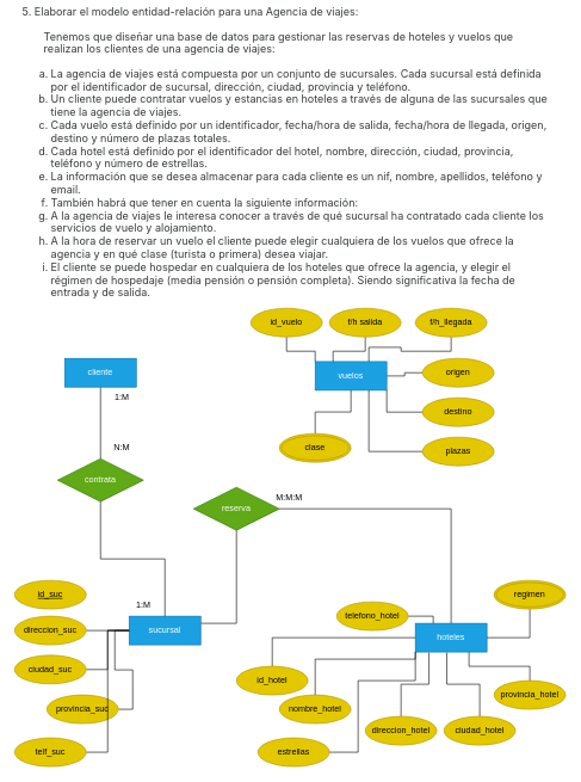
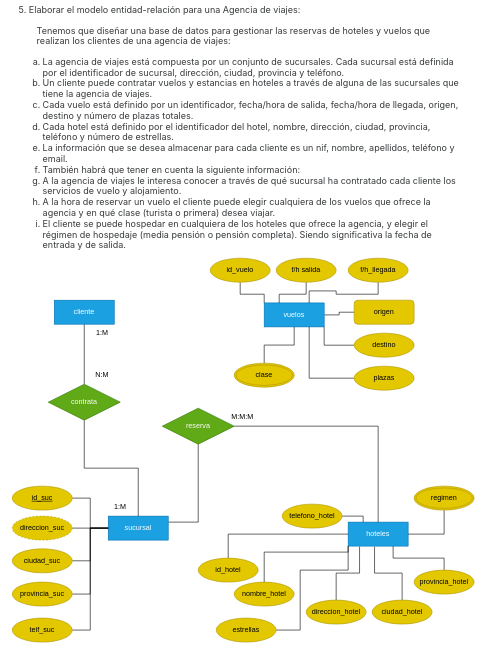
  <mxCell id="0" />
  <mxCell id="1" parent="0" />
  <mxCell id="2" value="&lt;p style=&quot;box-sizing: border-box; margin-top: 0px; margin-bottom: 1rem; color: rgb(55, 58, 60); font-family: -apple-system, BlinkMacSystemFont, &amp;quot;Segoe UI&amp;quot;, Roboto, &amp;quot;Helvetica Neue&amp;quot;, Arial, sans-serif, &amp;quot;Apple Color Emoji&amp;quot;, &amp;quot;Segoe UI Emoji&amp;quot;, &amp;quot;Segoe UI Symbol&amp;quot;; font-size: 15px; text-align: left; background-color: rgb(255, 255, 255);&quot;&gt;5. Elaborar el modelo entidad-relación para una Agencia de viajes:&lt;/p&gt;&lt;div style=&quot;box-sizing: border-box; color: rgb(55, 58, 60); font-family: -apple-system, BlinkMacSystemFont, &amp;quot;Segoe UI&amp;quot;, Roboto, &amp;quot;Helvetica Neue&amp;quot;, Arial, sans-serif, &amp;quot;Apple Color Emoji&amp;quot;, &amp;quot;Segoe UI Emoji&amp;quot;, &amp;quot;Segoe UI Symbol&amp;quot;; font-size: 15px; text-align: left; background-color: rgb(255, 255, 255); margin-left: 30px;&quot; class=&quot;editor-indent&quot;&gt;&lt;p style=&quot;box-sizing: border-box; margin-top: 0px; margin-bottom: 1rem;&quot;&gt;Tenemos que diseñar una base de datos para gestionar las reservas de hoteles y vuelos que realizan los clientes de una agencia de viajes:&lt;/p&gt;&lt;/div&gt;&lt;p style=&quot;box-sizing: border-box; margin-top: 0px; margin-bottom: 1rem; color: rgb(55, 58, 60); font-family: -apple-system, BlinkMacSystemFont, &amp;quot;Segoe UI&amp;quot;, Roboto, &amp;quot;Helvetica Neue&amp;quot;, Arial, sans-serif, &amp;quot;Apple Color Emoji&amp;quot;, &amp;quot;Segoe UI Emoji&amp;quot;, &amp;quot;Segoe UI Symbol&amp;quot;; font-size: 15px; text-align: left; background-color: rgb(255, 255, 255);&quot;&gt;&lt;/p&gt;&lt;ol style=&quot;box-sizing: border-box; margin-top: 0px; margin-bottom: 1rem; color: rgb(55, 58, 60); font-family: -apple-system, BlinkMacSystemFont, &amp;quot;Segoe UI&amp;quot;, Roboto, &amp;quot;Helvetica Neue&amp;quot;, Arial, sans-serif, &amp;quot;Apple Color Emoji&amp;quot;, &amp;quot;Segoe UI Emoji&amp;quot;, &amp;quot;Segoe UI Symbol&amp;quot;; font-size: 15px; text-align: left; background-color: rgb(255, 255, 255); list-style-type: lower-alpha;&quot;&gt;&lt;li style=&quot;box-sizing: border-box;&quot;&gt;La agencia de viajes está compuesta por un conjunto de sucursales. Cada sucursal está definida por el identificador de sucursal, dirección, ciudad, provincia y teléfono.&lt;/li&gt;&lt;li style=&quot;box-sizing: border-box;&quot;&gt;Un cliente puede contratar vuelos y estancias en hoteles a través de alguna de las sucursales que tiene la agencia de viajes.&lt;/li&gt;&lt;li style=&quot;box-sizing: border-box;&quot;&gt;Cada vuelo está definido por un identificador, fecha/hora de salida, fecha/hora de llegada, origen, destino y número de plazas totales.&lt;/li&gt;&lt;li style=&quot;box-sizing: border-box;&quot;&gt;Cada hotel está definido por el identificador del hotel, nombre, dirección, ciudad, provincia, teléfono y número de estrellas.&lt;/li&gt;&lt;li style=&quot;box-sizing: border-box;&quot;&gt;La información que se desea almacenar para cada cliente es un nif, nombre, apellidos, teléfono y email.&lt;/li&gt;&lt;li style=&quot;box-sizing: border-box;&quot;&gt;También habrá que tener en cuenta la siguiente información:&lt;/li&gt;&lt;li style=&quot;box-sizing: border-box;&quot;&gt;A la agencia de viajes le interesa conocer a través de qué sucursal ha contratado cada cliente los servicios de vuelo y alojamiento.&lt;/li&gt;&lt;li style=&quot;box-sizing: border-box;&quot;&gt;A la hora de reservar un vuelo el cliente puede elegir cualquiera de los vuelos que ofrece la agencia y en qué clase (turista o primera) desea viajar.&lt;/li&gt;&lt;li style=&quot;box-sizing: border-box;&quot;&gt;El cliente se puede hospedar en cualquiera de los hoteles que ofrece la agencia, y elegir el régimen de hospedaje (media pensión o pensión completa). Siendo significativa la fecha de entrada y de salida.&lt;/li&gt;&lt;/ol&gt;" style="text;html=1;strokeColor=none;fillColor=none;align=center;verticalAlign=middle;whiteSpace=wrap;rounded=0;" parent="1" vertex="1"><mxGeometry x="30" y="20" width="740" height="400" as="geometry" /></mxCell>
  <mxCell id="3" style="edgeStyle=orthogonalEdgeStyle;rounded=0;orthogonalLoop=1;jettySize=auto;html=1;exitX=1;exitY=0.25;exitDx=0;exitDy=0;entryX=0.5;entryY=1;entryDx=0;entryDy=0;endArrow=none;endFill=0;" parent="1" source="4" target="19" edge="1"><mxGeometry relative="1" as="geometry" /></mxCell>
  <mxCell id="4" value="sucursal" style="whiteSpace=wrap;html=1;align=center;fillColor=#1ba1e2;fontColor=#ffffff;strokeColor=#006EAF;" parent="1" vertex="1"><mxGeometry x="180" y="860" width="100" height="40" as="geometry" /></mxCell>
  <mxCell id="5" style="edgeStyle=orthogonalEdgeStyle;rounded=0;orthogonalLoop=1;jettySize=auto;html=1;exitX=1;exitY=0.5;exitDx=0;exitDy=0;entryX=0;entryY=0.5;entryDx=0;entryDy=0;endArrow=none;endFill=0;" parent="1" source="6" target="24" edge="1"><mxGeometry relative="1" as="geometry" /></mxCell>
  <mxCell id="6" value="vuelos" style="whiteSpace=wrap;html=1;align=center;fillColor=#1ba1e2;fontColor=#ffffff;strokeColor=#006EAF;" parent="1" vertex="1"><mxGeometry x="440" y="504.5" width="100" height="40" as="geometry" /></mxCell>
  <mxCell id="7" value="hoteles" style="whiteSpace=wrap;html=1;align=center;fillColor=#1ba1e2;fontColor=#ffffff;strokeColor=#006EAF;" parent="1" vertex="1"><mxGeometry x="580" y="870" width="100" height="40" as="geometry" /></mxCell>
  <mxCell id="8" style="edgeStyle=orthogonalEdgeStyle;rounded=0;orthogonalLoop=1;jettySize=auto;html=1;exitX=1;exitY=0.5;exitDx=0;exitDy=0;entryX=0;entryY=0.5;entryDx=0;entryDy=0;endArrow=none;endFill=0;" parent="1" source="9" target="4" edge="1"><mxGeometry relative="1" as="geometry" /></mxCell>
- <mxCell id="9" value="direccion_suc" style="ellipse;whiteSpace=wrap;html=1;align=center;fillColor=#e3c800;fontColor=#000000;strokeColor=#B09500;" parent="1" vertex="1"><mxGeometry x="20" y="860" width="100" height="40" as="geometry" /></mxCell>
+ <mxCell id="9" value="direccion_suc" style="ellipse;whiteSpace=wrap;html=1;align=center;fillColor=#e3c800;fontColor=#000000;strokeColor=#B09500;dashed=1;" parent="1" vertex="1"><mxGeometry x="20" y="860" width="100" height="40" as="geometry" /></mxCell>
+ <mxCell id="10" style="edgeStyle=orthogonalEdgeStyle;rounded=0;orthogonalLoop=1;jettySize=auto;html=1;exitX=1;exitY=0.5;exitDx=0;exitDy=0;entryX=0;entryY=0.5;entryDx=0;entryDy=0;endArrow=none;endFill=0;" parent="1" source="11" target="4" edge="1"><mxGeometry relative="1" as="geometry" /></mxCell>
  <mxCell id="11" value="id_suc" style="ellipse;whiteSpace=wrap;html=1;align=center;fontStyle=4;fillColor=#e3c800;fontColor=#000000;strokeColor=#B09500;" parent="1" vertex="1"><mxGeometry x="20" y="810" width="100" height="40" as="geometry" /></mxCell>
  <mxCell id="12" style="edgeStyle=orthogonalEdgeStyle;rounded=0;orthogonalLoop=1;jettySize=auto;html=1;exitX=1;exitY=0.5;exitDx=0;exitDy=0;entryX=0;entryY=0.5;entryDx=0;entryDy=0;endArrow=none;endFill=0;" parent="1" source="13" target="4" edge="1"><mxGeometry relative="1" as="geometry" /></mxCell>
  <mxCell id="13" value="ciudad_suc" style="ellipse;whiteSpace=wrap;html=1;align=center;fillColor=#e3c800;fontColor=#000000;strokeColor=#B09500;" parent="1" vertex="1"><mxGeometry x="20" y="914.5" width="100" height="40" as="geometry" /></mxCell>
  <mxCell id="14" style="edgeStyle=orthogonalEdgeStyle;rounded=0;orthogonalLoop=1;jettySize=auto;html=1;exitX=1;exitY=0.5;exitDx=0;exitDy=0;entryX=0;entryY=0.5;entryDx=0;entryDy=0;endArrow=none;endFill=0;" parent="1" source="15" target="4" edge="1"><mxGeometry relative="1" as="geometry" /></mxCell>
- <mxCell id="15" value="provincia_suc" style="ellipse;whiteSpace=wrap;html=1;align=center;fillColor=#e3c800;fontColor=#000000;strokeColor=#B09500;" parent="1" vertex="1"><mxGeometry x="65" y="970" width="100" height="40" as="geometry" /></mxCell>
+ <mxCell id="15" value="provincia_suc" style="ellipse;whiteSpace=wrap;html=1;align=center;fillColor=#e3c800;fontColor=#000000;strokeColor=#B09500;" parent="1" vertex="1"><mxGeometry x="20" y="970" width="100" height="40" as="geometry" /></mxCell>
  <mxCell id="16" style="edgeStyle=orthogonalEdgeStyle;rounded=0;orthogonalLoop=1;jettySize=auto;html=1;exitX=1;exitY=0.5;exitDx=0;exitDy=0;entryX=0;entryY=0.5;entryDx=0;entryDy=0;endArrow=none;endFill=0;" parent="1" source="17" target="4" edge="1"><mxGeometry relative="1" as="geometry" /></mxCell>
  <mxCell id="17" value="telf_suc" style="ellipse;whiteSpace=wrap;html=1;align=center;fillColor=#e3c800;fontColor=#000000;strokeColor=#B09500;" parent="1" vertex="1"><mxGeometry x="20" y="1030" width="100" height="40" as="geometry" /></mxCell>
  <mxCell id="18" style="edgeStyle=orthogonalEdgeStyle;rounded=0;orthogonalLoop=1;jettySize=auto;html=1;exitX=1;exitY=0.5;exitDx=0;exitDy=0;endArrow=none;endFill=0;entryX=0.5;entryY=0;entryDx=0;entryDy=0;" parent="1" source="19" target="7" edge="1"><mxGeometry relative="1" as="geometry"><mxPoint x="670" y="840" as="targetPoint" /></mxGeometry></mxCell>
  <mxCell id="19" value="reserva" style="shape=rhombus;perimeter=rhombusPerimeter;whiteSpace=wrap;html=1;align=center;fillColor=#60a917;fontColor=#ffffff;strokeColor=#2D7600;" parent="1" vertex="1"><mxGeometry x="270" y="680" width="120" height="60" as="geometry" /></mxCell>
  <mxCell id="20" style="edgeStyle=orthogonalEdgeStyle;rounded=0;orthogonalLoop=1;jettySize=auto;html=1;exitX=0;exitY=0.5;exitDx=0;exitDy=0;entryX=0.75;entryY=1;entryDx=0;entryDy=0;endArrow=none;endFill=0;" parent="1" source="21" target="6" edge="1"><mxGeometry relative="1" as="geometry" /></mxCell>
  <mxCell id="21" value="plazas" style="ellipse;whiteSpace=wrap;html=1;align=center;fillColor=#e3c800;fontColor=#000000;strokeColor=#B09500;" parent="1" vertex="1"><mxGeometry x="590" y="610" width="100" height="40" as="geometry" /></mxCell>
  <mxCell id="22" style="edgeStyle=orthogonalEdgeStyle;rounded=0;orthogonalLoop=1;jettySize=auto;html=1;exitX=0;exitY=0.5;exitDx=0;exitDy=0;entryX=1;entryY=1;entryDx=0;entryDy=0;endArrow=none;endFill=0;" parent="1" source="23" target="6" edge="1"><mxGeometry relative="1" as="geometry" /></mxCell>
  <mxCell id="23" value="destino" style="ellipse;whiteSpace=wrap;html=1;align=center;fillColor=#e3c800;fontColor=#000000;strokeColor=#B09500;" parent="1" vertex="1"><mxGeometry x="590" y="555" width="100" height="40" as="geometry" /></mxCell>
- <mxCell id="24" value="origen" style="ellipse;whiteSpace=wrap;html=1;align=center;fillColor=#e3c800;fontColor=#000000;strokeColor=#B09500;" parent="1" vertex="1"><mxGeometry x="590" y="500" width="100" height="40" as="geometry" /></mxCell>
+ <mxCell id="24" value="origen" style="whiteSpace=wrap;html=1;align=center;fillColor=#e3c800;fontColor=#000000;strokeColor=#B09500;rounded=1;" parent="1" vertex="1"><mxGeometry x="590" y="500" width="100" height="40" as="geometry" /></mxCell>
  <mxCell id="25" style="edgeStyle=orthogonalEdgeStyle;rounded=0;orthogonalLoop=1;jettySize=auto;html=1;exitX=0.5;exitY=1;exitDx=0;exitDy=0;entryX=0.75;entryY=0;entryDx=0;entryDy=0;endArrow=none;endFill=0;" parent="1" source="26" target="6" edge="1"><mxGeometry relative="1" as="geometry" /></mxCell>
  <mxCell id="26" value="f/h_llegada" style="ellipse;whiteSpace=wrap;html=1;align=center;fillColor=#e3c800;fontColor=#000000;strokeColor=#B09500;" parent="1" vertex="1"><mxGeometry x="580" y="430" width="100" height="40" as="geometry" /></mxCell>
  <mxCell id="27" style="edgeStyle=orthogonalEdgeStyle;rounded=0;orthogonalLoop=1;jettySize=auto;html=1;exitX=0.5;exitY=1;exitDx=0;exitDy=0;entryX=0.25;entryY=0;entryDx=0;entryDy=0;endArrow=none;endFill=0;" parent="1" source="28" target="6" edge="1"><mxGeometry relative="1" as="geometry" /></mxCell>
  <mxCell id="28" value="f/h salida" style="ellipse;whiteSpace=wrap;html=1;align=center;fillColor=#e3c800;fontColor=#000000;strokeColor=#B09500;" parent="1" vertex="1"><mxGeometry x="460" y="430" width="100" height="40" as="geometry" /></mxCell>
  <mxCell id="29" style="edgeStyle=orthogonalEdgeStyle;rounded=0;orthogonalLoop=1;jettySize=auto;html=1;exitX=0.5;exitY=1;exitDx=0;exitDy=0;entryX=0;entryY=0;entryDx=0;entryDy=0;endArrow=none;endFill=0;" parent="1" source="30" target="6" edge="1"><mxGeometry relative="1" as="geometry" /></mxCell>
  <mxCell id="30" value="id_vuelo" style="ellipse;whiteSpace=wrap;html=1;align=center;fillColor=#e3c800;fontColor=#000000;strokeColor=#B09500;" parent="1" vertex="1"><mxGeometry x="350" y="430" width="100" height="40" as="geometry" /></mxCell>
  <mxCell id="31" style="edgeStyle=orthogonalEdgeStyle;rounded=0;orthogonalLoop=1;jettySize=auto;html=1;exitX=1;exitY=0.5;exitDx=0;exitDy=0;entryX=0;entryY=1;entryDx=0;entryDy=0;endArrow=none;endFill=0;" parent="1" source="32" target="7" edge="1"><mxGeometry relative="1" as="geometry"><Array as="points"><mxPoint x="500" y="1050" /><mxPoint x="500" y="950" /><mxPoint x="580" y="950" /></Array></mxGeometry></mxCell>
  <mxCell id="32" value="estrellas" style="ellipse;whiteSpace=wrap;html=1;align=center;fillColor=#e3c800;fontColor=#000000;strokeColor=#B09500;" parent="1" vertex="1"><mxGeometry x="360" y="1030" width="100" height="40" as="geometry" /></mxCell>
  <mxCell id="33" style="edgeStyle=orthogonalEdgeStyle;rounded=0;orthogonalLoop=1;jettySize=auto;html=1;exitX=1;exitY=0.5;exitDx=0;exitDy=0;entryX=0.25;entryY=0;entryDx=0;entryDy=0;endArrow=none;endFill=0;" parent="1" source="34" target="7" edge="1"><mxGeometry relative="1" as="geometry" /></mxCell>
  <mxCell id="34" value="telefono_hotel" style="ellipse;whiteSpace=wrap;html=1;align=center;fillColor=#e3c800;fontColor=#000000;strokeColor=#B09500;" parent="1" vertex="1"><mxGeometry x="470" y="840" width="100" height="40" as="geometry" /></mxCell>
  <mxCell id="35" style="edgeStyle=orthogonalEdgeStyle;rounded=0;orthogonalLoop=1;jettySize=auto;html=1;exitX=0.5;exitY=0;exitDx=0;exitDy=0;entryX=0.75;entryY=1;entryDx=0;entryDy=0;endArrow=none;endFill=0;" parent="1" source="36" target="7" edge="1"><mxGeometry relative="1" as="geometry" /></mxCell>
  <mxCell id="36" value="provincia_hotel" style="ellipse;whiteSpace=wrap;html=1;align=center;fillColor=#e3c800;fontColor=#000000;strokeColor=#B09500;" parent="1" vertex="1"><mxGeometry x="690" y="950" width="100" height="40" as="geometry" /></mxCell>
  <mxCell id="37" style="edgeStyle=orthogonalEdgeStyle;rounded=0;orthogonalLoop=1;jettySize=auto;html=1;exitX=0.5;exitY=0;exitDx=0;exitDy=0;entryX=0.44;entryY=1.025;entryDx=0;entryDy=0;entryPerimeter=0;endArrow=none;endFill=0;" parent="1" source="38" target="7" edge="1"><mxGeometry relative="1" as="geometry" /></mxCell>
  <mxCell id="38" value="ciudad_hotel" style="ellipse;whiteSpace=wrap;html=1;align=center;fillColor=#e3c800;fontColor=#000000;strokeColor=#B09500;" parent="1" vertex="1"><mxGeometry x="620" y="1000" width="100" height="40" as="geometry" /></mxCell>
  <mxCell id="39" style="edgeStyle=orthogonalEdgeStyle;rounded=0;orthogonalLoop=1;jettySize=auto;html=1;exitX=0.5;exitY=0;exitDx=0;exitDy=0;entryX=0.19;entryY=1.025;entryDx=0;entryDy=0;entryPerimeter=0;endArrow=none;endFill=0;" parent="1" source="40" target="7" edge="1"><mxGeometry relative="1" as="geometry" /></mxCell>
  <mxCell id="40" value="direccion_hotel" style="ellipse;whiteSpace=wrap;html=1;align=center;fillColor=#e3c800;fontColor=#000000;strokeColor=#B09500;" parent="1" vertex="1"><mxGeometry x="510" y="1000" width="100" height="40" as="geometry" /></mxCell>
  <mxCell id="41" style="edgeStyle=orthogonalEdgeStyle;rounded=0;orthogonalLoop=1;jettySize=auto;html=1;exitX=0.5;exitY=0;exitDx=0;exitDy=0;entryX=0;entryY=1;entryDx=0;entryDy=0;endArrow=none;endFill=0;" parent="1" source="42" target="7" edge="1"><mxGeometry relative="1" as="geometry"><Array as="points"><mxPoint x="440" y="920" /><mxPoint x="580" y="920" /></Array></mxGeometry></mxCell>
  <mxCell id="42" value="nombre_hotel" style="ellipse;whiteSpace=wrap;html=1;align=center;fillColor=#e3c800;fontColor=#000000;strokeColor=#B09500;" parent="1" vertex="1"><mxGeometry x="390" y="970" width="100" height="40" as="geometry" /></mxCell>
  <mxCell id="43" style="edgeStyle=orthogonalEdgeStyle;rounded=0;orthogonalLoop=1;jettySize=auto;html=1;exitX=0.5;exitY=0;exitDx=0;exitDy=0;entryX=0;entryY=0.5;entryDx=0;entryDy=0;endArrow=none;endFill=0;" parent="1" source="44" target="7" edge="1"><mxGeometry relative="1" as="geometry" /></mxCell>
  <mxCell id="44" value="id_hotel" style="ellipse;whiteSpace=wrap;html=1;align=center;fillColor=#e3c800;fontColor=#000000;strokeColor=#B09500;" parent="1" vertex="1"><mxGeometry x="330" y="930" width="100" height="40" as="geometry" /></mxCell>
  <mxCell id="45" style="edgeStyle=orthogonalEdgeStyle;rounded=0;orthogonalLoop=1;jettySize=auto;html=1;exitX=0.5;exitY=1;exitDx=0;exitDy=0;entryX=0.5;entryY=0;entryDx=0;entryDy=0;endArrow=none;endFill=0;" parent="1" source="46" target="48" edge="1"><mxGeometry relative="1" as="geometry" /></mxCell>
  <mxCell id="46" value="cliente" style="whiteSpace=wrap;html=1;align=center;fillColor=#1ba1e2;fontColor=#ffffff;strokeColor=#006EAF;" parent="1" vertex="1"><mxGeometry x="90" y="500" width="100" height="40" as="geometry" /></mxCell>
  <mxCell id="47" style="edgeStyle=orthogonalEdgeStyle;rounded=0;orthogonalLoop=1;jettySize=auto;html=1;exitX=0.5;exitY=1;exitDx=0;exitDy=0;entryX=0.5;entryY=0;entryDx=0;entryDy=0;endArrow=none;endFill=0;" parent="1" source="48" target="4" edge="1"><mxGeometry relative="1" as="geometry" /></mxCell>
  <mxCell id="48" value="contrata" style="shape=rhombus;perimeter=rhombusPerimeter;whiteSpace=wrap;html=1;align=center;fillColor=#60a917;fontColor=#ffffff;strokeColor=#2D7600;" parent="1" vertex="1"><mxGeometry x="80" y="640" width="120" height="60" as="geometry" /></mxCell>
  <mxCell id="49" style="edgeStyle=orthogonalEdgeStyle;rounded=0;orthogonalLoop=1;jettySize=auto;html=1;exitX=0.5;exitY=0;exitDx=0;exitDy=0;entryX=0.5;entryY=1;entryDx=0;entryDy=0;endArrow=none;endFill=0;" parent="1" source="50" target="6" edge="1"><mxGeometry relative="1" as="geometry" /></mxCell>
  <mxCell id="50" value="clase" style="ellipse;shape=doubleEllipse;margin=3;whiteSpace=wrap;html=1;align=center;fillColor=#e3c800;fontColor=#000000;strokeColor=#B09500;" parent="1" vertex="1"><mxGeometry x="390" y="605" width="100" height="40" as="geometry" /></mxCell>
  <mxCell id="51" style="edgeStyle=orthogonalEdgeStyle;rounded=0;orthogonalLoop=1;jettySize=auto;html=1;exitX=0.5;exitY=1;exitDx=0;exitDy=0;entryX=1;entryY=0.5;entryDx=0;entryDy=0;endArrow=none;endFill=0;" parent="1" source="52" target="7" edge="1"><mxGeometry relative="1" as="geometry" /></mxCell>
  <mxCell id="52" value="regimen" style="ellipse;shape=doubleEllipse;margin=3;whiteSpace=wrap;html=1;align=center;fillColor=#e3c800;fontColor=#000000;strokeColor=#B09500;" parent="1" vertex="1"><mxGeometry x="690" y="810" width="100" height="40" as="geometry" /></mxCell>
  <mxCell id="53" value="1:M" style="text;html=1;strokeColor=none;fillColor=none;align=center;verticalAlign=middle;whiteSpace=wrap;rounded=0;" vertex="1" parent="1"><mxGeometry x="170" y="830" width="60" height="30" as="geometry" /></mxCell>
  <mxCell id="54" value="1:M" style="text;html=1;strokeColor=none;fillColor=none;align=center;verticalAlign=middle;whiteSpace=wrap;rounded=0;" vertex="1" parent="1"><mxGeometry x="140" y="540" width="60" height="30" as="geometry" /></mxCell>
  <mxCell id="55" value="N:M" style="text;html=1;strokeColor=none;fillColor=none;align=center;verticalAlign=middle;whiteSpace=wrap;rounded=0;" vertex="1" parent="1"><mxGeometry x="140" y="610" width="60" height="30" as="geometry" /></mxCell>
  <mxCell id="56" value="M:M:M" style="text;html=1;strokeColor=none;fillColor=none;align=center;verticalAlign=middle;whiteSpace=wrap;rounded=0;" vertex="1" parent="1"><mxGeometry x="374" y="680" width="60" height="30" as="geometry" /></mxCell>
